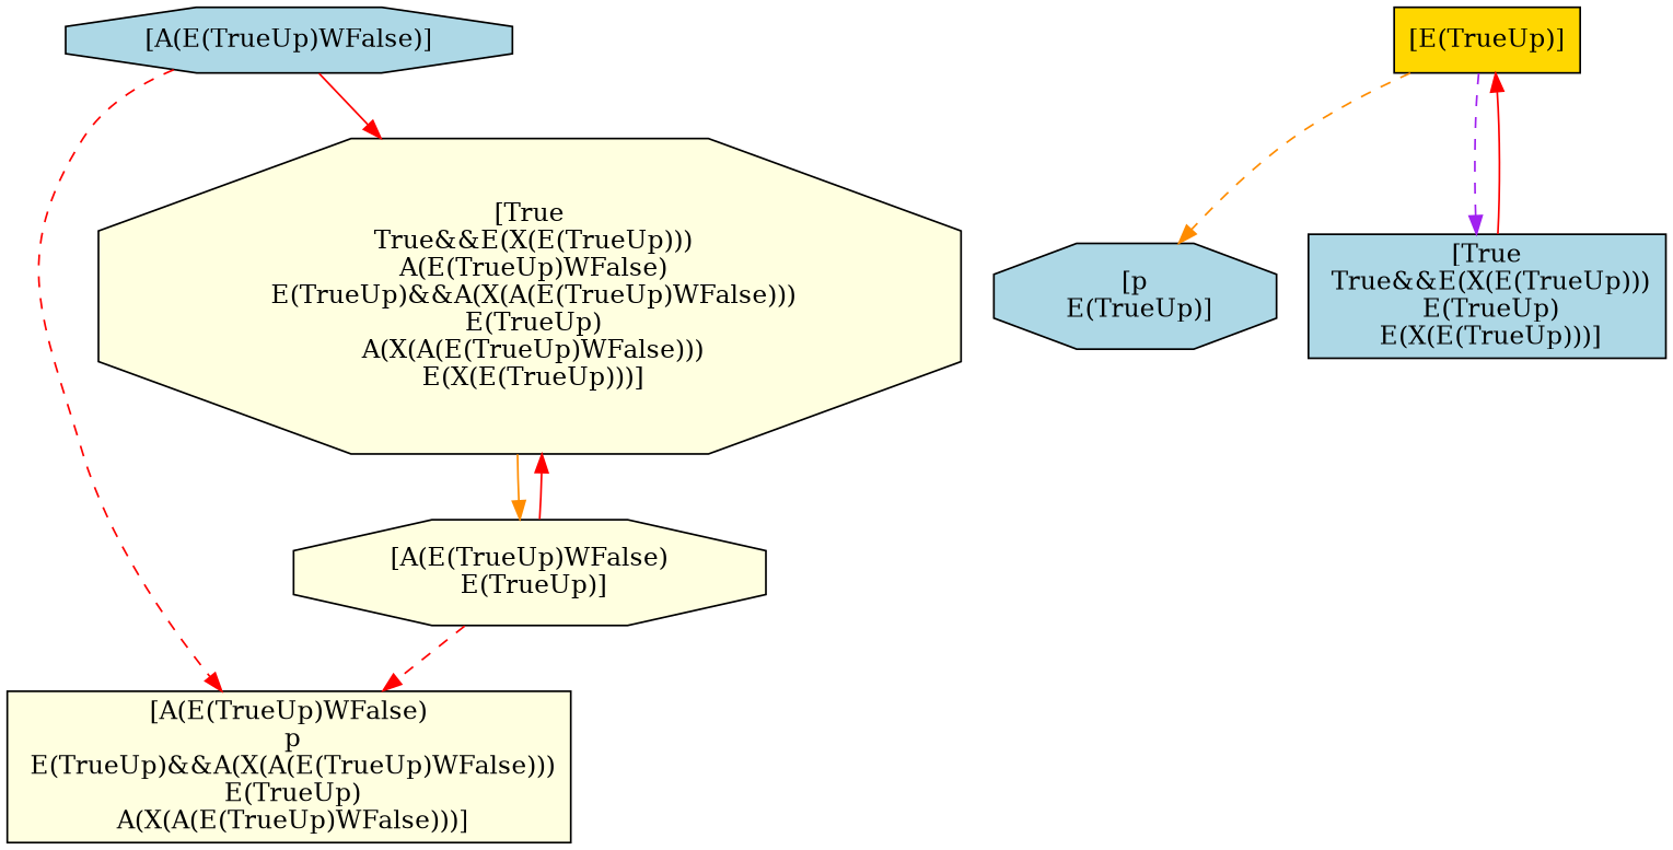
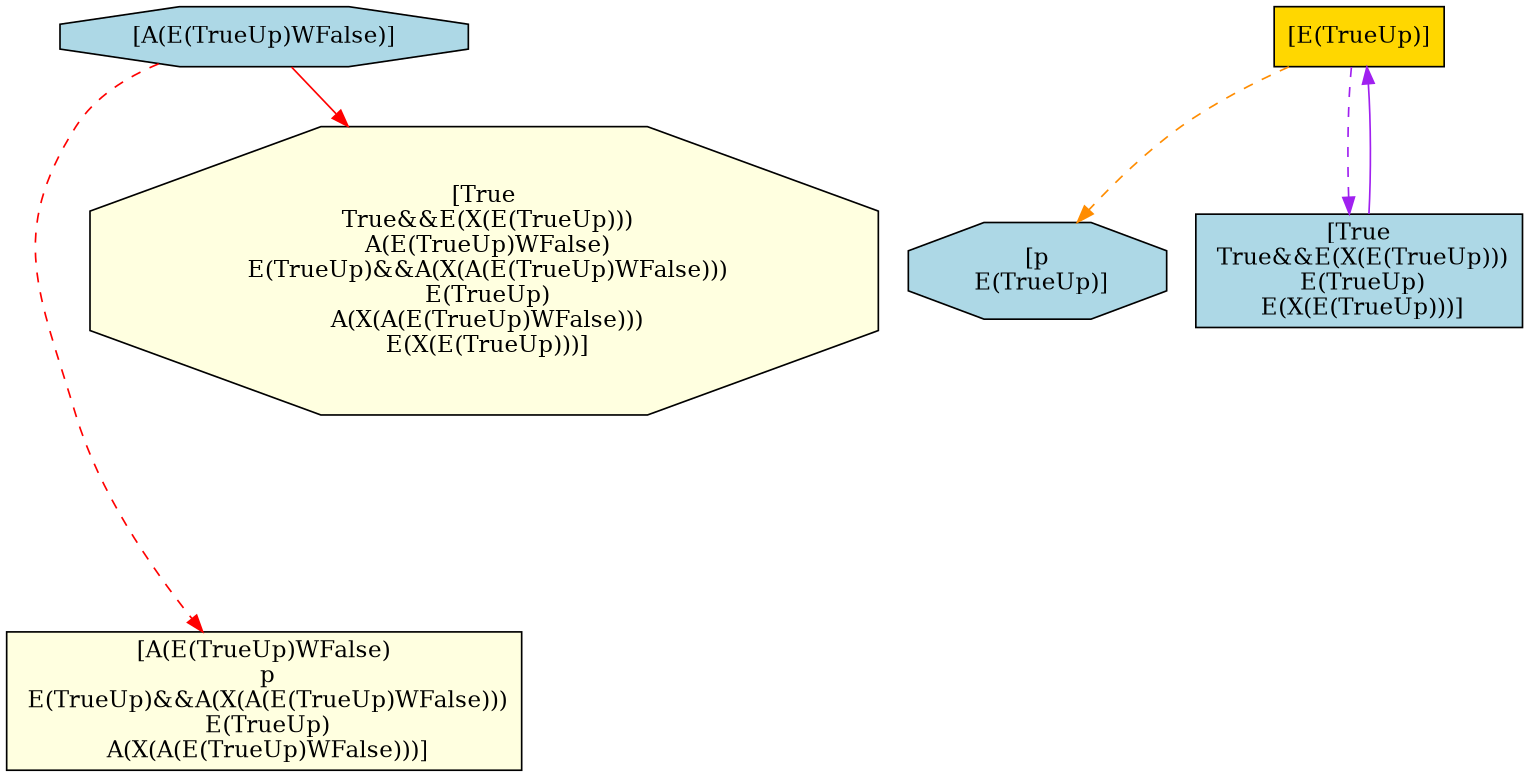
  digraph {
    node [fillcolor=lightblue shape=octagon style=filled]
    edge [color=red style=dashed]
    n1 [label="[A(E(TrueUp)WFalse)]"]
    n2 [fillcolor=lightyellow label="[A(E(TrueUp)WFalse)\n p\n E(TrueUp)&&A(X(A(E(TrueUp)WFalse)))\n E(TrueUp)\n A(X(A(E(TrueUp)WFalse)))]" shape=box]
    n3 [fillcolor=lightyellow label="[True\n True&&E(X(E(TrueUp)))\n A(E(TrueUp)WFalse)\n E(TrueUp)&&A(X(A(E(TrueUp)WFalse)))\n E(TrueUp)\n A(X(A(E(TrueUp)WFalse)))\n E(X(E(TrueUp)))]"]
-   n4 [fillcolor=lightyellow label="[A(E(TrueUp)WFalse)\n E(TrueUp)]"]
    n5 [fillcolor=gold label="[E(TrueUp)]" shape=box]
    n6 [label="[p\n E(TrueUp)]"]
    n7 [label="[True\n True&&E(X(E(TrueUp)))\n E(TrueUp)\n E(X(E(TrueUp)))]" shape=box]
    n1 -> n2
    n1 -> n3 [style=solid]
-   n3 -> n4 [color=darkorange style=solid]
-   n4 -> n2
-   n4 -> n3 [style=solid]
    n5 -> n6 [color=darkorange]
    n5 -> n7 [color=purple]
-   n7 -> n5 [style=solid]
+   n7 -> n5 [color=purple style=solid]
  }
